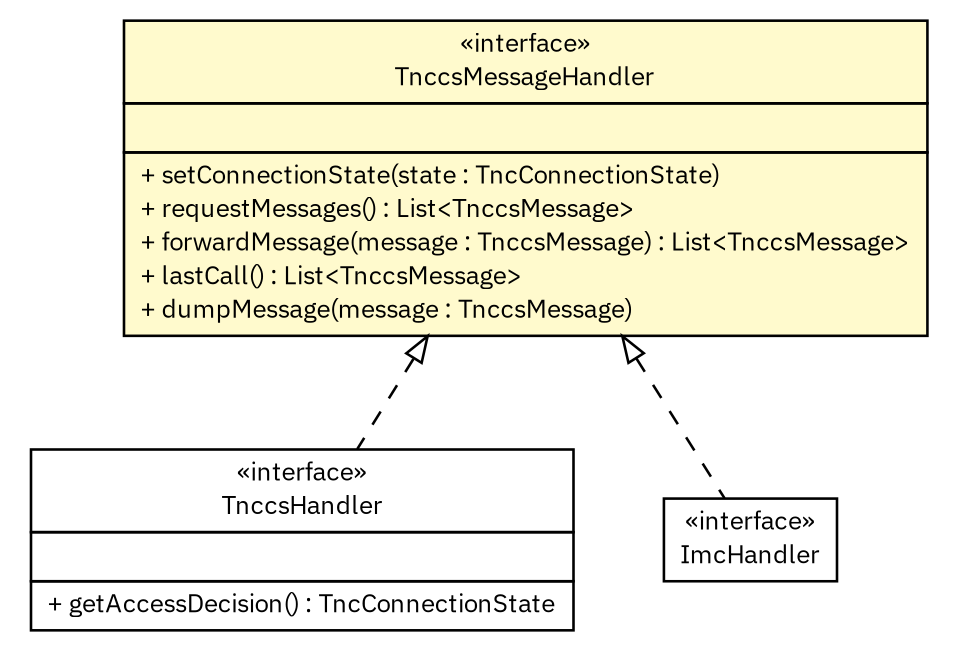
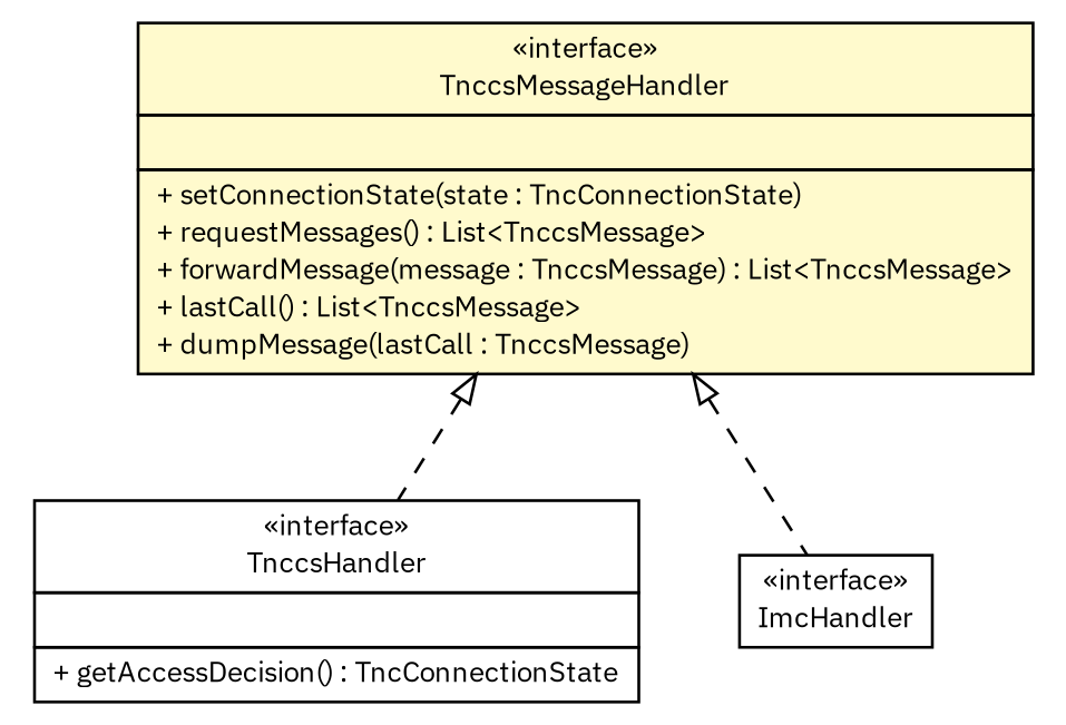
  digraph {
    fontname="IBM Plex Sans"
    nodesep=0.25
    ranksep=0.5
    node [fontcolor=black fontname="IBM Plex Sans" fontsize=10.0 shape=plaintext]
    edge [arrowtail=empty dir=back fontname="IBM Plex Sans" fontsize=10 headport=p labelfontname=Helvetica labelfontsize=10 style=dashed tailport=p]
    n1 [label=<<table title="de.hsbremen.tc.tnc.tnccs.message.handler.TnccsHandler" border="0" cellborder="1" cellspacing="0" cellpadding="2" port="p" href="./TnccsHandler.html"> 		<tr><td><table border="0" cellspacing="0" cellpadding="1"> <tr><td align="center" balign="center"> &#171;interface&#187; </td></tr> <tr><td align="center" balign="center"> TnccsHandler </td></tr> 		</table></td></tr> 		<tr><td><table border="0" cellspacing="0" cellpadding="1"> <tr><td align="left" balign="left">  </td></tr> 		</table></td></tr> 		<tr><td><table border="0" cellspacing="0" cellpadding="1"> <tr><td align="left" balign="left"> + getAccessDecision() : TncConnectionState </td></tr> 		</table></td></tr> 		</table>>]
-   n2 [label=<<table title="de.hsbremen.tc.tnc.tnccs.message.handler.TnccsMessageHandler" border="0" cellborder="1" cellspacing="0" cellpadding="2" port="p" bgcolor="lemonChiffon" href="./TnccsMessageHandler.html"> 		<tr><td><table border="0" cellspacing="0" cellpadding="1"> <tr><td align="center" balign="center"> &#171;interface&#187; </td></tr> <tr><td align="center" balign="center"> TnccsMessageHandler </td></tr> 		</table></td></tr> 		<tr><td><table border="0" cellspacing="0" cellpadding="1"> <tr><td align="left" balign="left">  </td></tr> 		</table></td></tr> 		<tr><td><table border="0" cellspacing="0" cellpadding="1"> <tr><td align="left" balign="left"> + setConnectionState(state : TncConnectionState) </td></tr> <tr><td align="left" balign="left"> + requestMessages() : List&lt;TnccsMessage&gt; </td></tr> <tr><td align="left" balign="left"> + forwardMessage(message : TnccsMessage) : List&lt;TnccsMessage&gt; </td></tr> <tr><td align="left" balign="left"> + lastCall() : List&lt;TnccsMessage&gt; </td></tr> <tr><td align="left" balign="left"> + dumpMessage(message : TnccsMessage) </td></tr> 		</table></td></tr> 		</table>>]
+   n2 [label=<<table title="de.hsbremen.tc.tnc.tnccs.message.handler.TnccsMessageHandler" border="0" cellborder="1" cellspacing="0" cellpadding="2" port="p" bgcolor="lemonChiffon" href="./TnccsMessageHandler.html"> 		<tr><td><table border="0" cellspacing="0" cellpadding="1"> <tr><td align="center" balign="center"> &#171;interface&#187; </td></tr> <tr><td align="center" balign="center"> TnccsMessageHandler </td></tr> 		</table></td></tr> 		<tr><td><table border="0" cellspacing="0" cellpadding="1"> <tr><td align="left" balign="left">  </td></tr> 		</table></td></tr> 		<tr><td><table border="0" cellspacing="0" cellpadding="1"> <tr><td align="left" balign="left"> + setConnectionState(state : TncConnectionState) </td></tr> <tr><td align="left" balign="left"> + requestMessages() : List&lt;TnccsMessage&gt; </td></tr> <tr><td align="left" balign="left"> + forwardMessage(message : TnccsMessage) : List&lt;TnccsMessage&gt; </td></tr> <tr><td align="left" balign="left"> + lastCall() : List&lt;TnccsMessage&gt; </td></tr> <tr><td align="left" balign="left"> + dumpMessage(lastCall : TnccsMessage) </td></tr> 		</table></td></tr> 		</table>>]
    n3 [label=<<table title="de.hsbremen.tc.tnc.tnccs.message.handler.ImcHandler" border="0" cellborder="1" cellspacing="0" cellpadding="2" port="p" href="./ImcHandler.html"> 		<tr><td><table border="0" cellspacing="0" cellpadding="1"> <tr><td align="center" balign="center"> &#171;interface&#187; </td></tr> <tr><td align="center" balign="center"> ImcHandler </td></tr> 		</table></td></tr> 		</table>>]
    n2 -> n1
    n2 -> n3
  }
